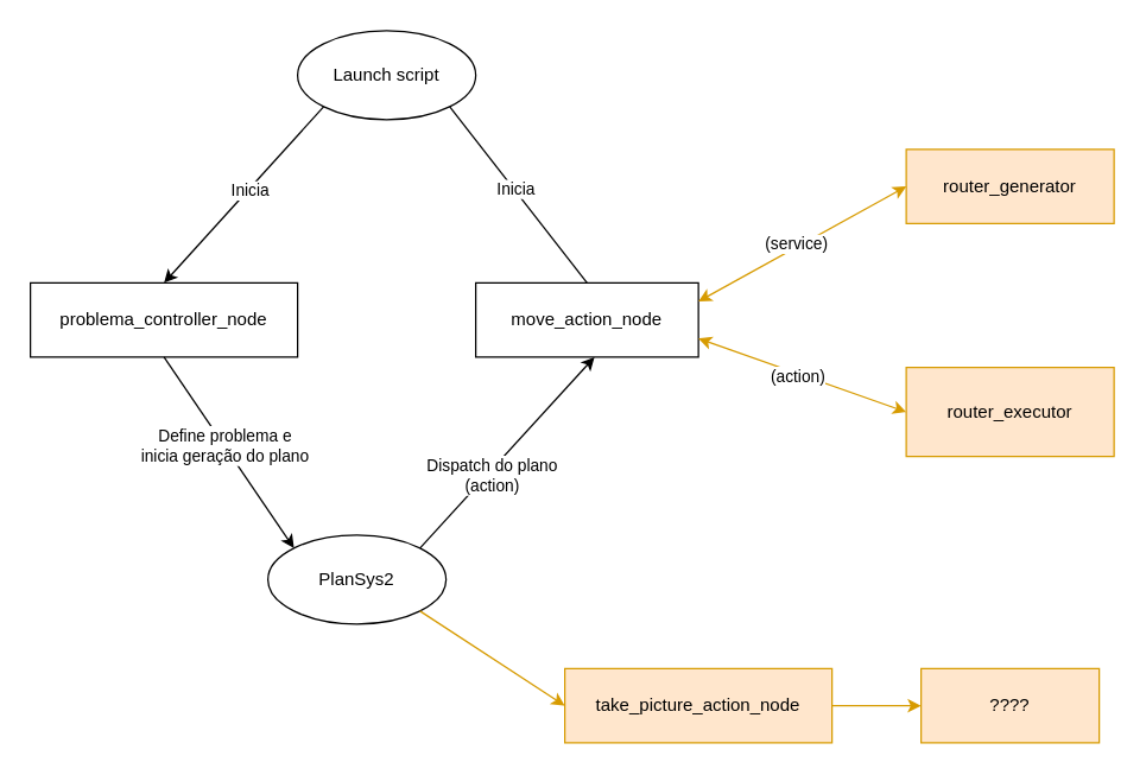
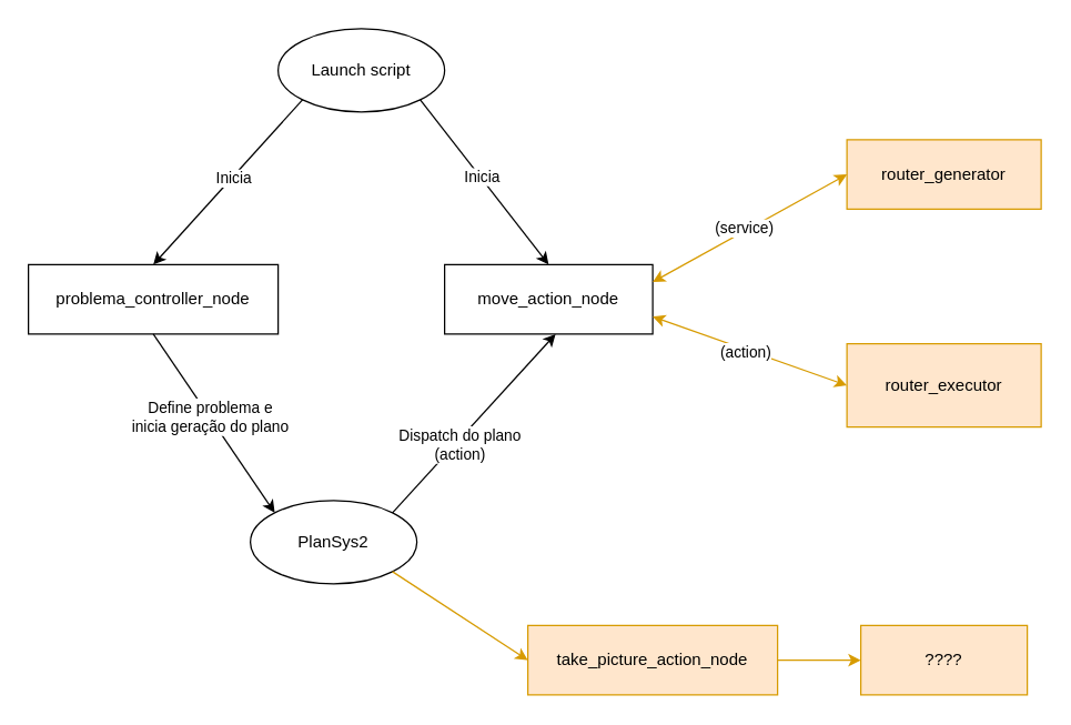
  <mxCell id="0" />
  <mxCell id="1" parent="0" />
  <mxCell id="2" value="problema_controller_node" style="rounded=0;whiteSpace=wrap;html=1;" parent="1" vertex="1"><mxGeometry x="20" y="190" width="180" height="50" as="geometry" /></mxCell>
  <mxCell id="3" value="Launch script" style="ellipse;whiteSpace=wrap;html=1;" parent="1" vertex="1"><mxGeometry x="200" y="20" width="120" height="60" as="geometry" /></mxCell>
  <mxCell id="4" value="PlanSys2" style="ellipse;whiteSpace=wrap;html=1;" parent="1" vertex="1"><mxGeometry x="180" y="360" width="120" height="60" as="geometry" /></mxCell>
  <mxCell id="5" value="move_action_node" style="rounded=0;whiteSpace=wrap;html=1;" parent="1" vertex="1"><mxGeometry x="320" y="190" width="150" height="50" as="geometry" /></mxCell>
  <mxCell id="6" value="" style="endArrow=classic;html=1;rounded=0;exitX=0;exitY=1;exitDx=0;exitDy=0;entryX=0.5;entryY=0;entryDx=0;entryDy=0;" parent="1" source="3" target="2" edge="1"><mxGeometry width="50" height="50" relative="1" as="geometry"><mxPoint x="340" y="240" as="sourcePoint" /><mxPoint x="390" y="190" as="targetPoint" /></mxGeometry></mxCell>
  <mxCell id="7" value="Inicia" style="edgeLabel;html=1;align=center;verticalAlign=middle;resizable=0;points=[];" parent="6" vertex="1" connectable="0"><mxGeometry x="-0.062" y="1" relative="1" as="geometry"><mxPoint as="offset" /></mxGeometry></mxCell>
- <mxCell id="8" value="" style="endArrow=none;html=1;rounded=0;exitX=1;exitY=1;exitDx=0;exitDy=0;entryX=0.5;entryY=0;entryDx=0;entryDy=0;" parent="1" source="3" target="5" edge="1"><mxGeometry width="50" height="50" relative="1" as="geometry"><mxPoint x="228" y="78" as="sourcePoint" /><mxPoint x="120" y="200" as="targetPoint" /></mxGeometry></mxCell>
+ <mxCell id="8" value="" style="endArrow=classic;html=1;rounded=0;exitX=1;exitY=1;exitDx=0;exitDy=0;entryX=0.5;entryY=0;entryDx=0;entryDy=0;" parent="1" source="3" target="5" edge="1"><mxGeometry width="50" height="50" relative="1" as="geometry"><mxPoint x="228" y="78" as="sourcePoint" /><mxPoint x="120" y="200" as="targetPoint" /></mxGeometry></mxCell>
  <mxCell id="9" value="Inicia" style="edgeLabel;html=1;align=center;verticalAlign=middle;resizable=0;points=[];" parent="8" vertex="1" connectable="0"><mxGeometry x="-0.062" y="1" relative="1" as="geometry"><mxPoint as="offset" /></mxGeometry></mxCell>
  <mxCell id="10" value="" style="endArrow=classic;html=1;rounded=0;exitX=0.5;exitY=1;exitDx=0;exitDy=0;entryX=0;entryY=0;entryDx=0;entryDy=0;" parent="1" source="2" target="4" edge="1"><mxGeometry width="50" height="50" relative="1" as="geometry"><mxPoint x="290" y="300" as="sourcePoint" /><mxPoint x="340" y="250" as="targetPoint" /></mxGeometry></mxCell>
  <mxCell id="11" value="Define problema e&lt;br&gt;inicia geração do plano" style="edgeLabel;html=1;align=center;verticalAlign=middle;resizable=0;points=[];" parent="10" vertex="1" connectable="0"><mxGeometry x="-0.069" relative="1" as="geometry"><mxPoint as="offset" /></mxGeometry></mxCell>
  <mxCell id="12" value="" style="endArrow=classic;html=1;rounded=0;exitX=1;exitY=0;exitDx=0;exitDy=0;" parent="1" source="4" edge="1"><mxGeometry width="50" height="50" relative="1" as="geometry"><mxPoint x="350" y="290" as="sourcePoint" /><mxPoint x="400" y="240" as="targetPoint" /></mxGeometry></mxCell>
  <mxCell id="13" value="Dispatch do plano&lt;br&gt;(action)" style="edgeLabel;html=1;align=center;verticalAlign=middle;resizable=0;points=[];" parent="12" vertex="1" connectable="0"><mxGeometry x="-0.205" y="-2" relative="1" as="geometry"><mxPoint as="offset" /></mxGeometry></mxCell>
  <mxCell id="14" value="router_generator" style="rounded=0;whiteSpace=wrap;html=1;fillColor=#ffe6cc;strokeColor=#d79b00;" parent="1" vertex="1"><mxGeometry x="610" y="100" width="140" height="50" as="geometry" /></mxCell>
  <mxCell id="15" value="router_executor" style="rounded=0;whiteSpace=wrap;html=1;fillColor=#ffe6cc;strokeColor=#d79b00;" parent="1" vertex="1"><mxGeometry x="610" y="247" width="140" height="60" as="geometry" /></mxCell>
  <mxCell id="16" value="" style="endArrow=classic;startArrow=classic;html=1;rounded=0;exitX=1;exitY=0.25;exitDx=0;exitDy=0;entryX=0;entryY=0.5;entryDx=0;entryDy=0;fillColor=#ffe6cc;strokeColor=#d79b00;" parent="1" source="5" target="14" edge="1"><mxGeometry width="50" height="50" relative="1" as="geometry"><mxPoint x="500" y="230" as="sourcePoint" /><mxPoint x="550" y="180" as="targetPoint" /></mxGeometry></mxCell>
  <mxCell id="17" value="(service)" style="edgeLabel;html=1;align=center;verticalAlign=middle;resizable=0;points=[];" parent="16" vertex="1" connectable="0"><mxGeometry x="-0.049" y="3" relative="1" as="geometry"><mxPoint as="offset" /></mxGeometry></mxCell>
  <mxCell id="18" value="" style="endArrow=classic;startArrow=classic;html=1;rounded=0;exitX=1;exitY=0.75;exitDx=0;exitDy=0;entryX=0;entryY=0.5;entryDx=0;entryDy=0;fillColor=#ffe6cc;strokeColor=#d79b00;" parent="1" source="5" target="15" edge="1"><mxGeometry width="50" height="50" relative="1" as="geometry"><mxPoint x="500" y="230" as="sourcePoint" /><mxPoint x="550" y="180" as="targetPoint" /></mxGeometry></mxCell>
  <mxCell id="19" value="(action)" style="edgeLabel;html=1;align=center;verticalAlign=middle;resizable=0;points=[];" parent="18" vertex="1" connectable="0"><mxGeometry x="-0.046" y="-1" relative="1" as="geometry"><mxPoint as="offset" /></mxGeometry></mxCell>
  <mxCell id="20" value="take_picture_action_node" style="rounded=0;whiteSpace=wrap;html=1;fillColor=#ffe6cc;strokeColor=#d79b00;" parent="1" vertex="1"><mxGeometry x="380" y="450" width="180" height="50" as="geometry" /></mxCell>
  <mxCell id="21" value="" style="endArrow=classic;html=1;rounded=0;exitX=1;exitY=1;exitDx=0;exitDy=0;entryX=0;entryY=0.5;entryDx=0;entryDy=0;fillColor=#ffe6cc;strokeColor=#d79b00;" parent="1" source="4" target="20" edge="1"><mxGeometry width="50" height="50" relative="1" as="geometry"><mxPoint x="450" y="440" as="sourcePoint" /><mxPoint x="500" y="390" as="targetPoint" /></mxGeometry></mxCell>
  <mxCell id="22" value="????" style="rounded=0;whiteSpace=wrap;html=1;fillColor=#ffe6cc;strokeColor=#d79b00;" parent="1" vertex="1"><mxGeometry x="620" y="450" width="120" height="50" as="geometry" /></mxCell>
  <mxCell id="23" value="" style="endArrow=classic;html=1;rounded=0;exitX=1;exitY=0.5;exitDx=0;exitDy=0;entryX=0;entryY=0.5;entryDx=0;entryDy=0;fillColor=#ffe6cc;strokeColor=#d79b00;" parent="1" source="20" target="22" edge="1"><mxGeometry width="50" height="50" relative="1" as="geometry"><mxPoint x="460" y="390" as="sourcePoint" /><mxPoint x="510" y="340" as="targetPoint" /></mxGeometry></mxCell>
